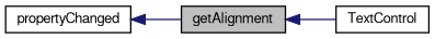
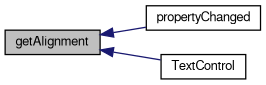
  digraph {
    rankdir=LR
    node [color=black fillcolor=white fontname=FreeSans fontsize=10 shape=record style=filled]
    edge [color=midnightblue dir=back fontname=FreeSans fontsize=10 labelfontname=FreeSans labelfontsize=10 style=solid]
    n1 [fillcolor=grey75 fontcolor=black height=0.2 label=getAlignment width=0.4]
    n2 [height=0.2 label=propertyChanged width=0.4]
    n3 [height=0.2 label=TextControl width=0.4]
-   n2 -> n1
+   n1 -> n2
    n1 -> n3
  }
